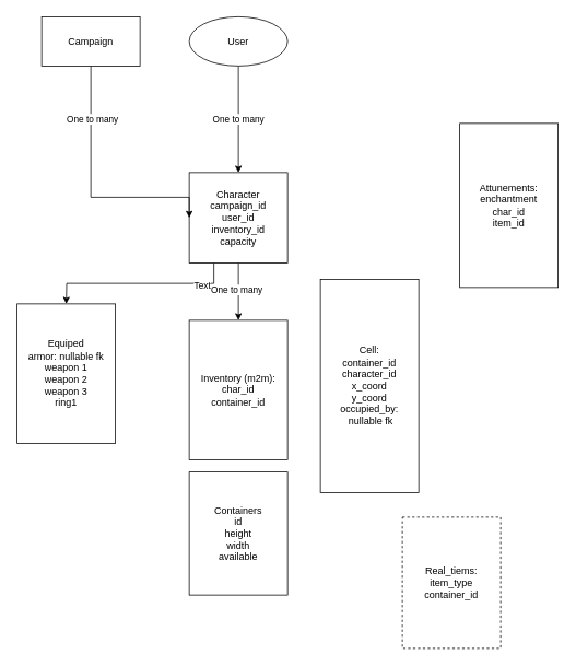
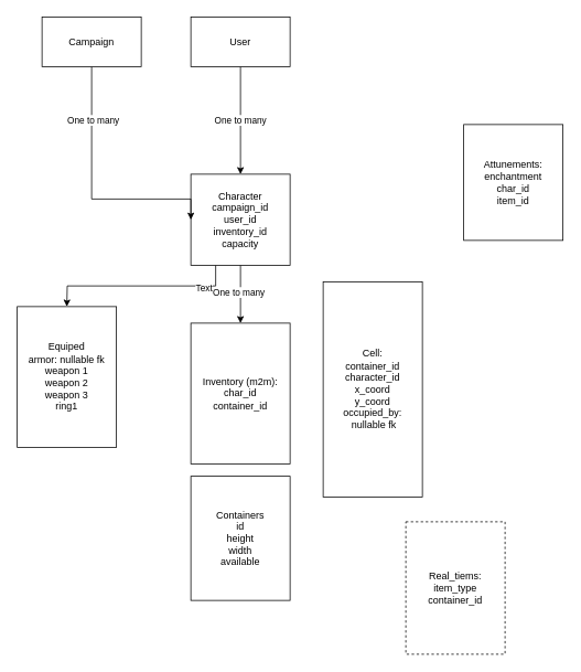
  <mxCell id="0" />
  <mxCell id="1" parent="0" />
  <mxCell id="2" value="One to many" style="edgeStyle=orthogonalEdgeStyle;rounded=0;orthogonalLoop=1;jettySize=auto;html=1;" edge="1" parent="1" source="3" target="8"><mxGeometry relative="1" as="geometry" /></mxCell>
- <mxCell id="3" value="User" style="ellipse;whiteSpace=wrap;html=1;" vertex="1" parent="1"><mxGeometry x="230" y="20" width="120" height="60" as="geometry" /></mxCell>
+ <mxCell id="3" value="User" style="rounded=0;whiteSpace=wrap;html=1;" vertex="1" parent="1"><mxGeometry x="230" y="20" width="120" height="60" as="geometry" /></mxCell>
  <mxCell id="4" value="" style="edgeStyle=orthogonalEdgeStyle;rounded=0;orthogonalLoop=1;jettySize=auto;html=1;" edge="1" parent="1" source="8" target="9"><mxGeometry relative="1" as="geometry" /></mxCell>
  <mxCell id="5" value="One to many" style="edgeLabel;html=1;align=center;verticalAlign=middle;resizable=0;points=[];" vertex="1" connectable="0" parent="4"><mxGeometry x="-0.092" y="-3" relative="1" as="geometry"><mxPoint as="offset" /></mxGeometry></mxCell>
  <mxCell id="6" style="edgeStyle=orthogonalEdgeStyle;rounded=0;orthogonalLoop=1;jettySize=auto;html=1;exitX=0.25;exitY=1;exitDx=0;exitDy=0;startArrow=none;startFill=0;endArrow=classic;endFill=1;" edge="1" parent="1" source="8"><mxGeometry relative="1" as="geometry"><mxPoint x="80" y="370" as="targetPoint" /></mxGeometry></mxCell>
  <mxCell id="7" value="Text" style="edgeLabel;html=1;align=center;verticalAlign=middle;resizable=0;points=[];" vertex="1" connectable="0" parent="6"><mxGeometry x="-0.643" y="2" relative="1" as="geometry"><mxPoint x="1" as="offset" /></mxGeometry></mxCell>
  <mxCell id="8" value="Character&lt;br&gt;campaign_id&lt;br&gt;user_id&lt;br&gt;inventory_id&lt;br&gt;capacity" style="rounded=0;whiteSpace=wrap;html=1;" vertex="1" parent="1"><mxGeometry x="230" y="210" width="120" height="110" as="geometry" /></mxCell>
  <mxCell id="9" value="Inventory (m2m):&lt;br&gt;char_id&lt;br&gt;container_id" style="whiteSpace=wrap;html=1;rounded=0;" vertex="1" parent="1"><mxGeometry x="230" y="390" width="120" height="170" as="geometry" /></mxCell>
  <mxCell id="10" style="edgeStyle=orthogonalEdgeStyle;rounded=0;orthogonalLoop=1;jettySize=auto;html=1;entryX=0;entryY=0.5;entryDx=0;entryDy=0;" edge="1" parent="1" source="12" target="8"><mxGeometry relative="1" as="geometry"><mxPoint x="110" y="240" as="targetPoint" /><Array as="points"><mxPoint x="110" y="240" /></Array></mxGeometry></mxCell>
  <mxCell id="11" value="One to many" style="edgeLabel;html=1;align=center;verticalAlign=middle;resizable=0;points=[];" vertex="1" connectable="0" parent="10"><mxGeometry x="-0.582" y="1" relative="1" as="geometry"><mxPoint as="offset" /></mxGeometry></mxCell>
  <mxCell id="12" value="Campaign" style="rounded=0;whiteSpace=wrap;html=1;" vertex="1" parent="1"><mxGeometry x="50" y="20" width="120" height="60" as="geometry" /></mxCell>
  <mxCell id="13" value="Cell:&lt;br&gt;container_id&lt;br&gt;character_id&lt;br&gt;x_coord&lt;br&gt;y_coord&lt;br&gt;occupied_by:&lt;br&gt;&amp;nbsp;nullable fk" style="rounded=0;whiteSpace=wrap;html=1;" vertex="1" parent="1"><mxGeometry x="390" y="340" width="120" height="260" as="geometry" /></mxCell>
  <mxCell id="14" value="Equiped&lt;br&gt;armor: nullable fk&lt;br&gt;weapon 1&lt;br&gt;weapon 2&lt;br&gt;weapon 3&lt;br&gt;ring1" style="whiteSpace=wrap;html=1;rounded=0;" vertex="1" parent="1"><mxGeometry x="20" y="370" width="120" height="170" as="geometry" /></mxCell>
  <mxCell id="15" value="Containers&lt;br&gt;id&lt;br&gt;height&lt;br&gt;width&lt;br&gt;available" style="rounded=0;whiteSpace=wrap;html=1;" vertex="1" parent="1"><mxGeometry x="230" y="575" width="120" height="150" as="geometry" /></mxCell>
- <mxCell id="16" value="Attunements:&lt;br&gt;enchantment&lt;br&gt;char_id&lt;br&gt;item_id" style="rounded=0;whiteSpace=wrap;html=1;" vertex="1" parent="1"><mxGeometry x="560" y="150" width="120" height="200" as="geometry" /></mxCell>
+ <mxCell id="16" value="Attunements:&lt;br&gt;enchantment&lt;br&gt;char_id&lt;br&gt;item_id" style="rounded=0;whiteSpace=wrap;html=1;" vertex="1" parent="1"><mxGeometry x="560" y="150" width="120" height="140" as="geometry" /></mxCell>
  <mxCell id="17" value="Real_tiems:&lt;br&gt;item_type&lt;br&gt;container_id" style="whiteSpace=wrap;html=1;dashed=1;" vertex="1" parent="1"><mxGeometry x="490" y="630" width="120" height="160" as="geometry" /></mxCell>
